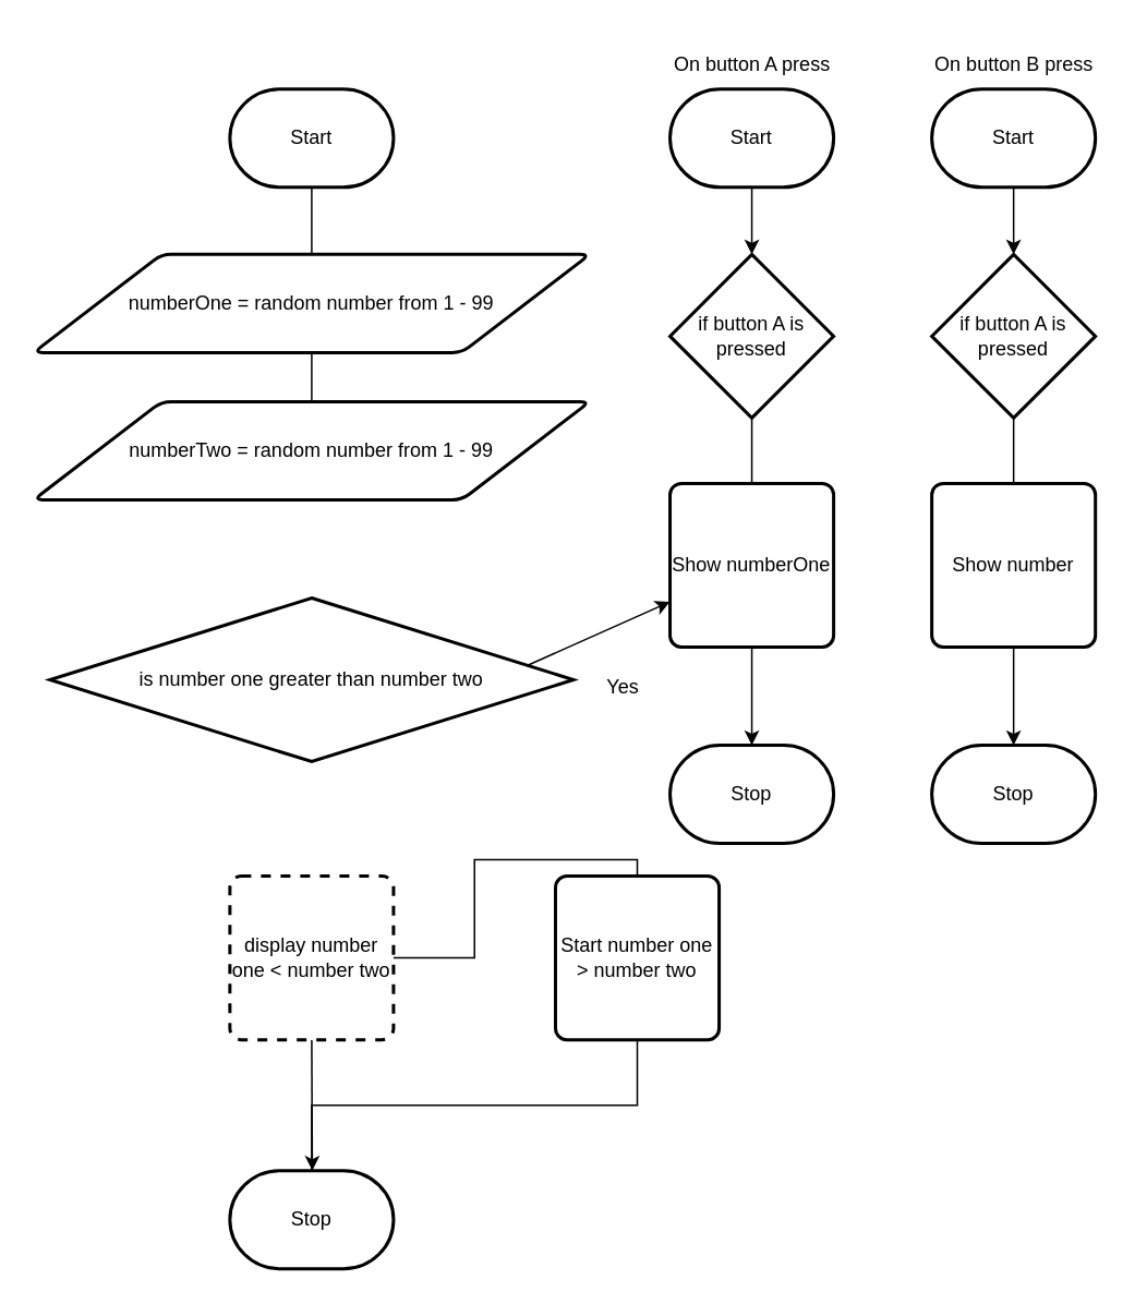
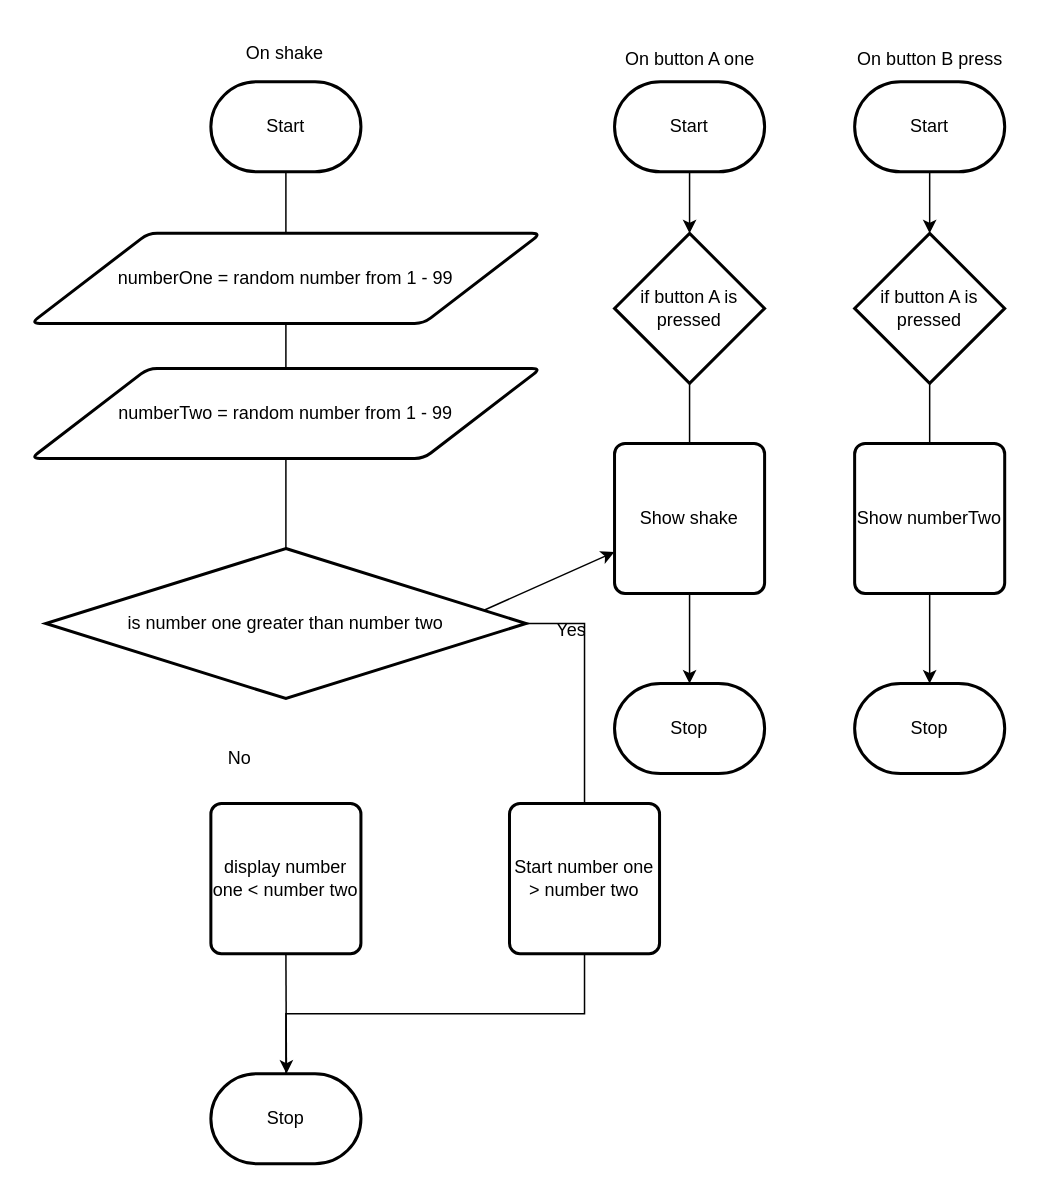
  <mxCell id="0" />
  <mxCell id="1" parent="0" />
  <mxCell id="2" value="Start" style="strokeWidth=2;html=1;shape=mxgraph.flowchart.terminator;whiteSpace=wrap;" parent="1" vertex="1"><mxGeometry x="140" y="54" width="100" height="60" as="geometry" /></mxCell>
  <mxCell id="3" value="Stop" style="strokeWidth=2;html=1;shape=mxgraph.flowchart.terminator;whiteSpace=wrap;" parent="1" vertex="1"><mxGeometry x="140" y="715" width="100" height="60" as="geometry" /></mxCell>
  <mxCell id="4" value="" style="edgeStyle=orthogonalEdgeStyle;html=1;rounded=0;endArrow=none;" edge="1" parent="1" source="2" target="5"><mxGeometry relative="1" as="geometry"><mxPoint x="190" y="114" as="sourcePoint" /><mxPoint x="190" y="715" as="targetPoint" /></mxGeometry></mxCell>
  <mxCell id="5" value="numberOne = random number from 1 - 99" style="shape=parallelogram;html=1;strokeWidth=2;perimeter=parallelogramPerimeter;whiteSpace=wrap;rounded=1;arcSize=12;size=0.23;" vertex="1" parent="1"><mxGeometry x="20" y="155" width="340" height="60" as="geometry" /></mxCell>
  <mxCell id="6" value="" style="edgeStyle=orthogonalEdgeStyle;html=1;rounded=0;startArrow=none;endArrow=none;" edge="1" parent="1" source="5" target="7"><mxGeometry relative="1" as="geometry"><mxPoint x="190" y="215" as="sourcePoint" /><mxPoint x="190" y="715" as="targetPoint" /></mxGeometry></mxCell>
  <mxCell id="7" value="numberTwo = random number from 1 - 99" style="shape=parallelogram;html=1;strokeWidth=2;perimeter=parallelogramPerimeter;whiteSpace=wrap;rounded=1;arcSize=12;size=0.23;" vertex="1" parent="1"><mxGeometry x="20" y="245" width="340" height="60" as="geometry" /></mxCell>
+ <mxCell id="8" value="" style="edgeStyle=orthogonalEdgeStyle;html=1;rounded=0;startArrow=none;endArrow=none;" edge="1" parent="1" source="7" target="10"><mxGeometry relative="1" as="geometry"><mxPoint x="190" y="305" as="sourcePoint" /><mxPoint x="190" y="715" as="targetPoint" /></mxGeometry></mxCell>
  <mxCell id="9" style="edgeStyle=none;html=1;exitX=0.5;exitY=1;exitDx=0;exitDy=0;exitPerimeter=0;" edge="1" parent="1" source="10" target="16"><mxGeometry relative="1" as="geometry" /></mxCell>
  <mxCell id="10" value="is number one greater than number two" style="strokeWidth=2;html=1;shape=mxgraph.flowchart.decision;whiteSpace=wrap;" vertex="1" parent="1"><mxGeometry x="30" y="365" width="320" height="100" as="geometry" /></mxCell>
  <mxCell id="11" style="edgeStyle=none;html=1;exitX=0.5;exitY=1;exitDx=0;exitDy=0;exitPerimeter=0;entryX=0.5;entryY=0;entryDx=0;entryDy=0;entryPerimeter=0;" edge="1" parent="1" source="12" target="13"><mxGeometry relative="1" as="geometry" /></mxCell>
  <mxCell id="12" value="Start" style="strokeWidth=2;html=1;shape=mxgraph.flowchart.terminator;whiteSpace=wrap;" vertex="1" parent="1"><mxGeometry x="409" y="54" width="100" height="60" as="geometry" /></mxCell>
  <mxCell id="13" value="if button A is pressed" style="strokeWidth=2;html=1;shape=mxgraph.flowchart.decision;whiteSpace=wrap;" vertex="1" parent="1"><mxGeometry x="409" y="155" width="100" height="100" as="geometry" /></mxCell>
  <mxCell id="14" value="" style="edgeStyle=orthogonalEdgeStyle;html=1;rounded=0;startArrow=none;endArrow=none;" edge="1" parent="1" source="13"><mxGeometry relative="1" as="geometry"><mxPoint x="459" y="255" as="sourcePoint" /><mxPoint x="459" y="295" as="targetPoint" /></mxGeometry></mxCell>
  <mxCell id="15" style="edgeStyle=none;html=1;exitX=0.5;exitY=1;exitDx=0;exitDy=0;entryX=0.5;entryY=0;entryDx=0;entryDy=0;entryPerimeter=0;" edge="1" parent="1" source="16" target="33"><mxGeometry relative="1" as="geometry" /></mxCell>
- <mxCell id="16" value="Show numberOne" style="rounded=1;whiteSpace=wrap;html=1;absoluteArcSize=1;arcSize=14;strokeWidth=2;" vertex="1" parent="1"><mxGeometry x="409" y="295" width="100" height="100" as="geometry" /></mxCell>
+ <mxCell id="16" value="Show shake" style="rounded=1;whiteSpace=wrap;html=1;absoluteArcSize=1;arcSize=14;strokeWidth=2;" vertex="1" parent="1"><mxGeometry x="409" y="295" width="100" height="100" as="geometry" /></mxCell>
  <mxCell id="17" style="edgeStyle=none;html=1;exitX=0.5;exitY=1;exitDx=0;exitDy=0;" edge="1" parent="1" source="18"><mxGeometry relative="1" as="geometry"><mxPoint x="190.353" y="715" as="targetPoint" /></mxGeometry></mxCell>
- <mxCell id="18" value="display number one &amp;lt; number two" style="rounded=1;whiteSpace=wrap;html=1;absoluteArcSize=1;arcSize=14;strokeWidth=2;dashed=1;" vertex="1" parent="1"><mxGeometry x="140" y="535" width="100" height="100" as="geometry" /></mxCell>
+ <mxCell id="18" value="display number one &amp;lt; number two" style="rounded=1;whiteSpace=wrap;html=1;absoluteArcSize=1;arcSize=14;strokeWidth=2;" vertex="1" parent="1"><mxGeometry x="140" y="535" width="100" height="100" as="geometry" /></mxCell>
  <mxCell id="19" value="Start number one &amp;gt; number two" style="rounded=1;whiteSpace=wrap;html=1;absoluteArcSize=1;arcSize=14;strokeWidth=2;" vertex="1" parent="1"><mxGeometry x="339" y="535" width="100" height="100" as="geometry" /></mxCell>
- <mxCell id="20" value="" style="edgeStyle=orthogonalEdgeStyle;html=1;rounded=0;startArrow=none;endArrow=none;exitX=0.5;exitY=0;exitDx=0;exitDy=0;" edge="1" parent="1" source="19" target="18"><mxGeometry relative="1" as="geometry"><mxPoint x="200" y="315" as="sourcePoint" /><mxPoint x="200" y="375" as="targetPoint" /></mxGeometry></mxCell>
+ <mxCell id="20" value="" style="edgeStyle=orthogonalEdgeStyle;html=1;rounded=0;startArrow=none;endArrow=none;entryX=1;entryY=0.5;entryDx=0;entryDy=0;entryPerimeter=0;exitX=0.5;exitY=0;exitDx=0;exitDy=0;" edge="1" parent="1" source="19" target="10"><mxGeometry relative="1" as="geometry"><mxPoint x="200" y="315" as="sourcePoint" /><mxPoint x="200" y="375" as="targetPoint" /></mxGeometry></mxCell>
  <mxCell id="21" value="Yes" style="text;html=1;align=center;verticalAlign=middle;resizable=0;points=[];autosize=1;strokeColor=none;fillColor=none;" vertex="1" parent="1"><mxGeometry x="360" y="405" width="40" height="30" as="geometry" /></mxCell>
- <mxCell id="24" value="On button A press" style="text;html=1;align=center;verticalAlign=middle;resizable=0;points=[];autosize=1;strokeColor=none;fillColor=none;" vertex="1" parent="1"><mxGeometry x="399" y="24" width="120" height="30" as="geometry" /></mxCell>
+ <mxCell id="22" value="No" style="text;html=1;align=center;verticalAlign=middle;resizable=0;points=[];autosize=1;strokeColor=none;fillColor=none;" vertex="1" parent="1"><mxGeometry x="139" y="490" width="40" height="30" as="geometry" /></mxCell>
+ <mxCell id="23" value="On shake" style="text;html=1;align=center;verticalAlign=middle;resizable=0;points=[];autosize=1;strokeColor=none;fillColor=none;" vertex="1" parent="1"><mxGeometry x="154" y="20" width="70" height="30" as="geometry" /></mxCell>
+ <mxCell id="24" value="On button A one" style="text;html=1;align=center;verticalAlign=middle;resizable=0;points=[];autosize=1;strokeColor=none;fillColor=none;" vertex="1" parent="1"><mxGeometry x="399" y="24" width="120" height="30" as="geometry" /></mxCell>
  <mxCell id="25" value="" style="edgeStyle=orthogonalEdgeStyle;html=1;rounded=0;startArrow=none;endArrow=none;entryX=0.5;entryY=1;entryDx=0;entryDy=0;exitX=0.5;exitY=0;exitDx=0;exitDy=0;exitPerimeter=0;" edge="1" parent="1" source="3" target="19"><mxGeometry relative="1" as="geometry"><mxPoint x="399" y="545" as="sourcePoint" /><mxPoint x="360" y="425" as="targetPoint" /></mxGeometry></mxCell>
  <mxCell id="26" style="edgeStyle=none;html=1;exitX=0.5;exitY=1;exitDx=0;exitDy=0;exitPerimeter=0;entryX=0.5;entryY=0;entryDx=0;entryDy=0;entryPerimeter=0;" edge="1" parent="1" source="27" target="28"><mxGeometry relative="1" as="geometry" /></mxCell>
  <mxCell id="27" value="Start" style="strokeWidth=2;html=1;shape=mxgraph.flowchart.terminator;whiteSpace=wrap;" vertex="1" parent="1"><mxGeometry x="569" y="54" width="100" height="60" as="geometry" /></mxCell>
  <mxCell id="28" value="if button A is pressed" style="strokeWidth=2;html=1;shape=mxgraph.flowchart.decision;whiteSpace=wrap;" vertex="1" parent="1"><mxGeometry x="569" y="155" width="100" height="100" as="geometry" /></mxCell>
  <mxCell id="29" value="" style="edgeStyle=orthogonalEdgeStyle;html=1;rounded=0;startArrow=none;endArrow=none;" edge="1" parent="1" source="28"><mxGeometry relative="1" as="geometry"><mxPoint x="619" y="255" as="sourcePoint" /><mxPoint x="619" y="295" as="targetPoint" /></mxGeometry></mxCell>
  <mxCell id="30" style="edgeStyle=none;html=1;exitX=0.5;exitY=1;exitDx=0;exitDy=0;entryX=0.5;entryY=0;entryDx=0;entryDy=0;entryPerimeter=0;" edge="1" parent="1" source="31" target="34"><mxGeometry relative="1" as="geometry" /></mxCell>
- <mxCell id="31" value="Show number" style="rounded=1;whiteSpace=wrap;html=1;absoluteArcSize=1;arcSize=14;strokeWidth=2;" vertex="1" parent="1"><mxGeometry x="569" y="295" width="100" height="100" as="geometry" /></mxCell>
+ <mxCell id="31" value="Show numberTwo" style="rounded=1;whiteSpace=wrap;html=1;absoluteArcSize=1;arcSize=14;strokeWidth=2;" vertex="1" parent="1"><mxGeometry x="569" y="295" width="100" height="100" as="geometry" /></mxCell>
  <mxCell id="32" value="On button B press" style="text;html=1;align=center;verticalAlign=middle;resizable=0;points=[];autosize=1;strokeColor=none;fillColor=none;" vertex="1" parent="1"><mxGeometry x="559" y="24" width="120" height="30" as="geometry" /></mxCell>
  <mxCell id="33" value="Stop" style="strokeWidth=2;html=1;shape=mxgraph.flowchart.terminator;whiteSpace=wrap;" vertex="1" parent="1"><mxGeometry x="409" y="455" width="100" height="60" as="geometry" /></mxCell>
  <mxCell id="34" value="Stop" style="strokeWidth=2;html=1;shape=mxgraph.flowchart.terminator;whiteSpace=wrap;" vertex="1" parent="1"><mxGeometry x="569" y="455" width="100" height="60" as="geometry" /></mxCell>
